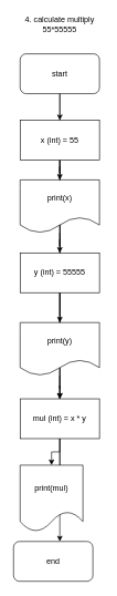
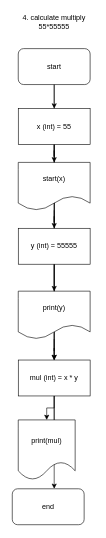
  <mxCell id="0" />
  <mxCell id="1" parent="0" />
  <mxCell id="2" value="" style="edgeStyle=orthogonalEdgeStyle;rounded=0;orthogonalLoop=1;jettySize=auto;html=1;" parent="1" target="3" edge="1" source="18"><mxGeometry relative="1" as="geometry"><mxPoint x="90" y="140" as="sourcePoint" /><Array as="points"><mxPoint x="90" y="240" /><mxPoint x="90" y="240" /></Array></mxGeometry></mxCell>
  <mxCell id="3" value="end" style="rounded=1;whiteSpace=wrap;html=1;" parent="1" vertex="1"><mxGeometry x="20" y="815" width="120" height="60" as="geometry" /></mxCell>
  <mxCell id="4" value="" style="edgeStyle=orthogonalEdgeStyle;rounded=0;orthogonalLoop=1;jettySize=auto;html=1;" edge="1" parent="1" source="5" target="16"><mxGeometry relative="1" as="geometry" /></mxCell>
  <mxCell id="5" value="start" style="rounded=1;whiteSpace=wrap;html=1;" parent="1" vertex="1"><mxGeometry x="30" y="80" width="120" height="60" as="geometry" /></mxCell>
  <mxCell id="6" value="4. calculate multiply 55*55555" style="text;html=1;align=center;verticalAlign=middle;whiteSpace=wrap;rounded=0;" parent="1" vertex="1"><mxGeometry x="25" y="20" width="130" height="30" as="geometry" /></mxCell>
  <mxCell id="7" value="" style="edgeStyle=orthogonalEdgeStyle;rounded=0;orthogonalLoop=1;jettySize=auto;html=1;" edge="1" parent="1" source="16" target="15"><mxGeometry relative="1" as="geometry" /></mxCell>
  <mxCell id="8" value="" style="edgeStyle=orthogonalEdgeStyle;rounded=0;orthogonalLoop=1;jettySize=auto;html=1;" edge="1" parent="1" source="13" target="12"><mxGeometry relative="1" as="geometry" /></mxCell>
  <mxCell id="9" value="" style="edgeStyle=orthogonalEdgeStyle;rounded=0;orthogonalLoop=1;jettySize=auto;html=1;" edge="1" parent="1" target="10"><mxGeometry relative="1" as="geometry"><mxPoint x="90" y="140" as="sourcePoint" /><Array as="points" /><mxPoint x="90" y="760" as="targetPoint" /></mxGeometry></mxCell>
  <mxCell id="10" value="mul (int) = x * y" style="rounded=0;whiteSpace=wrap;html=1;" vertex="1" parent="1"><mxGeometry x="30" y="600" width="120" height="60" as="geometry" /></mxCell>
  <mxCell id="11" value="" style="edgeStyle=orthogonalEdgeStyle;rounded=0;orthogonalLoop=1;jettySize=auto;html=1;" edge="1" parent="1" source="12" target="10"><mxGeometry relative="1" as="geometry" /></mxCell>
  <mxCell id="12" value="print(y)" style="shape=document;whiteSpace=wrap;html=1;boundedLbl=1;" vertex="1" parent="1"><mxGeometry x="30" y="485" width="120" height="80" as="geometry" /></mxCell>
  <mxCell id="13" value="y (int) = 55555" style="rounded=0;whiteSpace=wrap;html=1;" vertex="1" parent="1"><mxGeometry x="30" y="380" width="120" height="60" as="geometry" /></mxCell>
  <mxCell id="14" value="" style="edgeStyle=orthogonalEdgeStyle;rounded=0;orthogonalLoop=1;jettySize=auto;html=1;" edge="1" parent="1" source="15" target="13"><mxGeometry relative="1" as="geometry" /></mxCell>
- <mxCell id="15" value="print(x)" style="shape=document;whiteSpace=wrap;html=1;boundedLbl=1;" vertex="1" parent="1"><mxGeometry x="30" y="270" width="120" height="80" as="geometry" /></mxCell>
+ <mxCell id="15" value="start(x)" style="shape=document;whiteSpace=wrap;html=1;boundedLbl=1;" vertex="1" parent="1"><mxGeometry x="30" y="270" width="120" height="80" as="geometry" /></mxCell>
  <mxCell id="16" value="x (int) = 55" style="rounded=0;whiteSpace=wrap;html=1;" vertex="1" parent="1"><mxGeometry x="30" y="180" width="120" height="60" as="geometry" /></mxCell>
  <mxCell id="17" value="" style="edgeStyle=orthogonalEdgeStyle;rounded=0;orthogonalLoop=1;jettySize=auto;html=1;" edge="1" parent="1" source="10" target="18"><mxGeometry relative="1" as="geometry"><mxPoint x="90" y="600" as="sourcePoint" /><Array as="points" /><mxPoint x="90" y="820" as="targetPoint" /></mxGeometry></mxCell>
  <mxCell id="18" value="print(mul)" style="shape=document;whiteSpace=wrap;html=1;boundedLbl=1;" vertex="1" parent="1"><mxGeometry x="30" y="700" width="95" height="100" as="geometry" /></mxCell>
